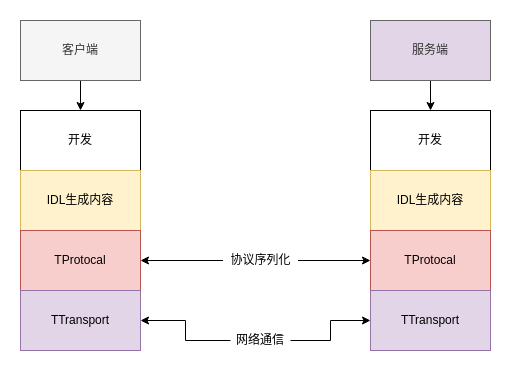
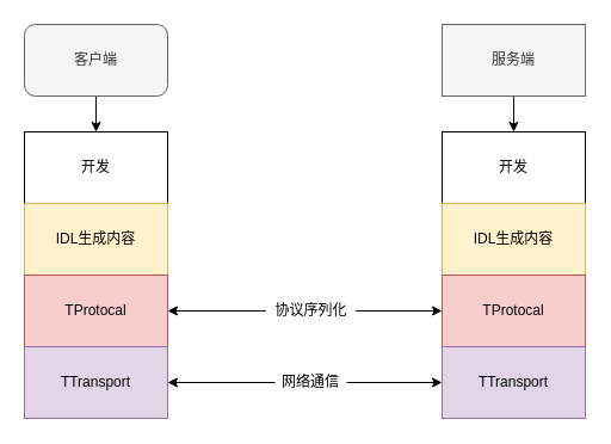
  <mxCell id="0" />
  <mxCell id="1" parent="0" />
  <mxCell id="2" style="edgeStyle=orthogonalEdgeStyle;rounded=0;orthogonalLoop=1;jettySize=auto;html=1;entryX=0.5;entryY=0;entryDx=0;entryDy=0;" parent="1" source="3" target="6" edge="1"><mxGeometry relative="1" as="geometry" /></mxCell>
- <mxCell id="3" value="客户端" style="rounded=0;whiteSpace=wrap;html=1;fillColor=#f5f5f5;fontColor=#333333;strokeColor=#666666;" parent="1" vertex="1"><mxGeometry x="20" y="20" width="120" height="60" as="geometry" /></mxCell>
+ <mxCell id="3" value="客户端" style="whiteSpace=wrap;html=1;fillColor=#f5f5f5;fontColor=#333333;strokeColor=#666666;rounded=1;" parent="1" vertex="1"><mxGeometry x="20" y="20" width="120" height="60" as="geometry" /></mxCell>
  <mxCell id="4" style="edgeStyle=orthogonalEdgeStyle;rounded=0;orthogonalLoop=1;jettySize=auto;html=1;entryX=0.5;entryY=0;entryDx=0;entryDy=0;" parent="1" source="5" target="10" edge="1"><mxGeometry relative="1" as="geometry" /></mxCell>
- <mxCell id="5" value="服务端" style="rounded=0;whiteSpace=wrap;html=1;fillColor=#e1d5e7;fontColor=#333333;strokeColor=#666666;" parent="1" vertex="1"><mxGeometry x="370" y="20" width="120" height="60" as="geometry" /></mxCell>
+ <mxCell id="5" value="服务端" style="rounded=0;whiteSpace=wrap;html=1;fillColor=#f5f5f5;fontColor=#333333;strokeColor=#666666;" parent="1" vertex="1"><mxGeometry x="370" y="20" width="120" height="60" as="geometry" /></mxCell>
  <mxCell id="6" value="开发" style="rounded=0;whiteSpace=wrap;html=1;" parent="1" vertex="1"><mxGeometry x="20" y="110" width="120" height="60" as="geometry" /></mxCell>
  <mxCell id="7" value="IDL生成内容" style="rounded=0;whiteSpace=wrap;html=1;fillColor=#fff2cc;strokeColor=#d6b656;" parent="1" vertex="1"><mxGeometry x="20" y="170" width="120" height="60" as="geometry" /></mxCell>
  <mxCell id="8" value="TProtocal" style="rounded=0;whiteSpace=wrap;html=1;fillColor=#f8cecc;strokeColor=#b85450;" parent="1" vertex="1"><mxGeometry x="20" y="230" width="120" height="60" as="geometry" /></mxCell>
  <mxCell id="9" value="TTransport" style="rounded=0;whiteSpace=wrap;html=1;fillColor=#e1d5e7;strokeColor=#9673a6;" parent="1" vertex="1"><mxGeometry x="20" y="290" width="120" height="60" as="geometry" /></mxCell>
  <mxCell id="10" value="开发" style="rounded=0;whiteSpace=wrap;html=1;" parent="1" vertex="1"><mxGeometry x="370" y="110" width="120" height="60" as="geometry" /></mxCell>
  <mxCell id="11" value="IDL生成内容" style="rounded=0;whiteSpace=wrap;html=1;fillColor=#fff2cc;strokeColor=#d6b656;" parent="1" vertex="1"><mxGeometry x="370" y="170" width="120" height="60" as="geometry" /></mxCell>
  <mxCell id="12" value="TProtocal" style="rounded=0;whiteSpace=wrap;html=1;fillColor=#f8cecc;strokeColor=#b85450;" parent="1" vertex="1"><mxGeometry x="370" y="230" width="120" height="60" as="geometry" /></mxCell>
  <mxCell id="13" value="TTransport" style="rounded=0;whiteSpace=wrap;html=1;fillColor=#e1d5e7;strokeColor=#9673a6;" parent="1" vertex="1"><mxGeometry x="370" y="290" width="120" height="60" as="geometry" /></mxCell>
  <mxCell id="14" style="edgeStyle=orthogonalEdgeStyle;rounded=0;orthogonalLoop=1;jettySize=auto;html=1;entryX=1;entryY=0.5;entryDx=0;entryDy=0;" parent="1" source="16" target="9" edge="1"><mxGeometry relative="1" as="geometry" /></mxCell>
  <mxCell id="15" style="edgeStyle=orthogonalEdgeStyle;rounded=0;orthogonalLoop=1;jettySize=auto;html=1;entryX=0;entryY=0.5;entryDx=0;entryDy=0;" parent="1" source="16" target="13" edge="1"><mxGeometry relative="1" as="geometry" /></mxCell>
- <mxCell id="16" value="网络通信" style="text;html=1;strokeColor=none;fillColor=none;align=center;verticalAlign=middle;whiteSpace=wrap;rounded=0;" parent="1" vertex="1"><mxGeometry x="230" y="325" width="60" height="30" as="geometry" /></mxCell>
+ <mxCell id="16" value="网络通信" style="text;html=1;strokeColor=none;fillColor=none;align=center;verticalAlign=middle;whiteSpace=wrap;rounded=0;" parent="1" vertex="1"><mxGeometry x="230" y="305" width="60" height="30" as="geometry" /></mxCell>
  <mxCell id="17" style="edgeStyle=orthogonalEdgeStyle;rounded=0;orthogonalLoop=1;jettySize=auto;html=1;entryX=1;entryY=0.5;entryDx=0;entryDy=0;" parent="1" source="19" target="8" edge="1"><mxGeometry relative="1" as="geometry" /></mxCell>
  <mxCell id="18" style="edgeStyle=orthogonalEdgeStyle;rounded=0;orthogonalLoop=1;jettySize=auto;html=1;entryX=0;entryY=0.5;entryDx=0;entryDy=0;" parent="1" source="19" target="12" edge="1"><mxGeometry relative="1" as="geometry" /></mxCell>
  <mxCell id="19" value="协议序列化" style="text;html=1;strokeColor=none;fillColor=none;align=center;verticalAlign=middle;whiteSpace=wrap;rounded=0;" parent="1" vertex="1"><mxGeometry x="222.5" y="245" width="75" height="30" as="geometry" /></mxCell>
